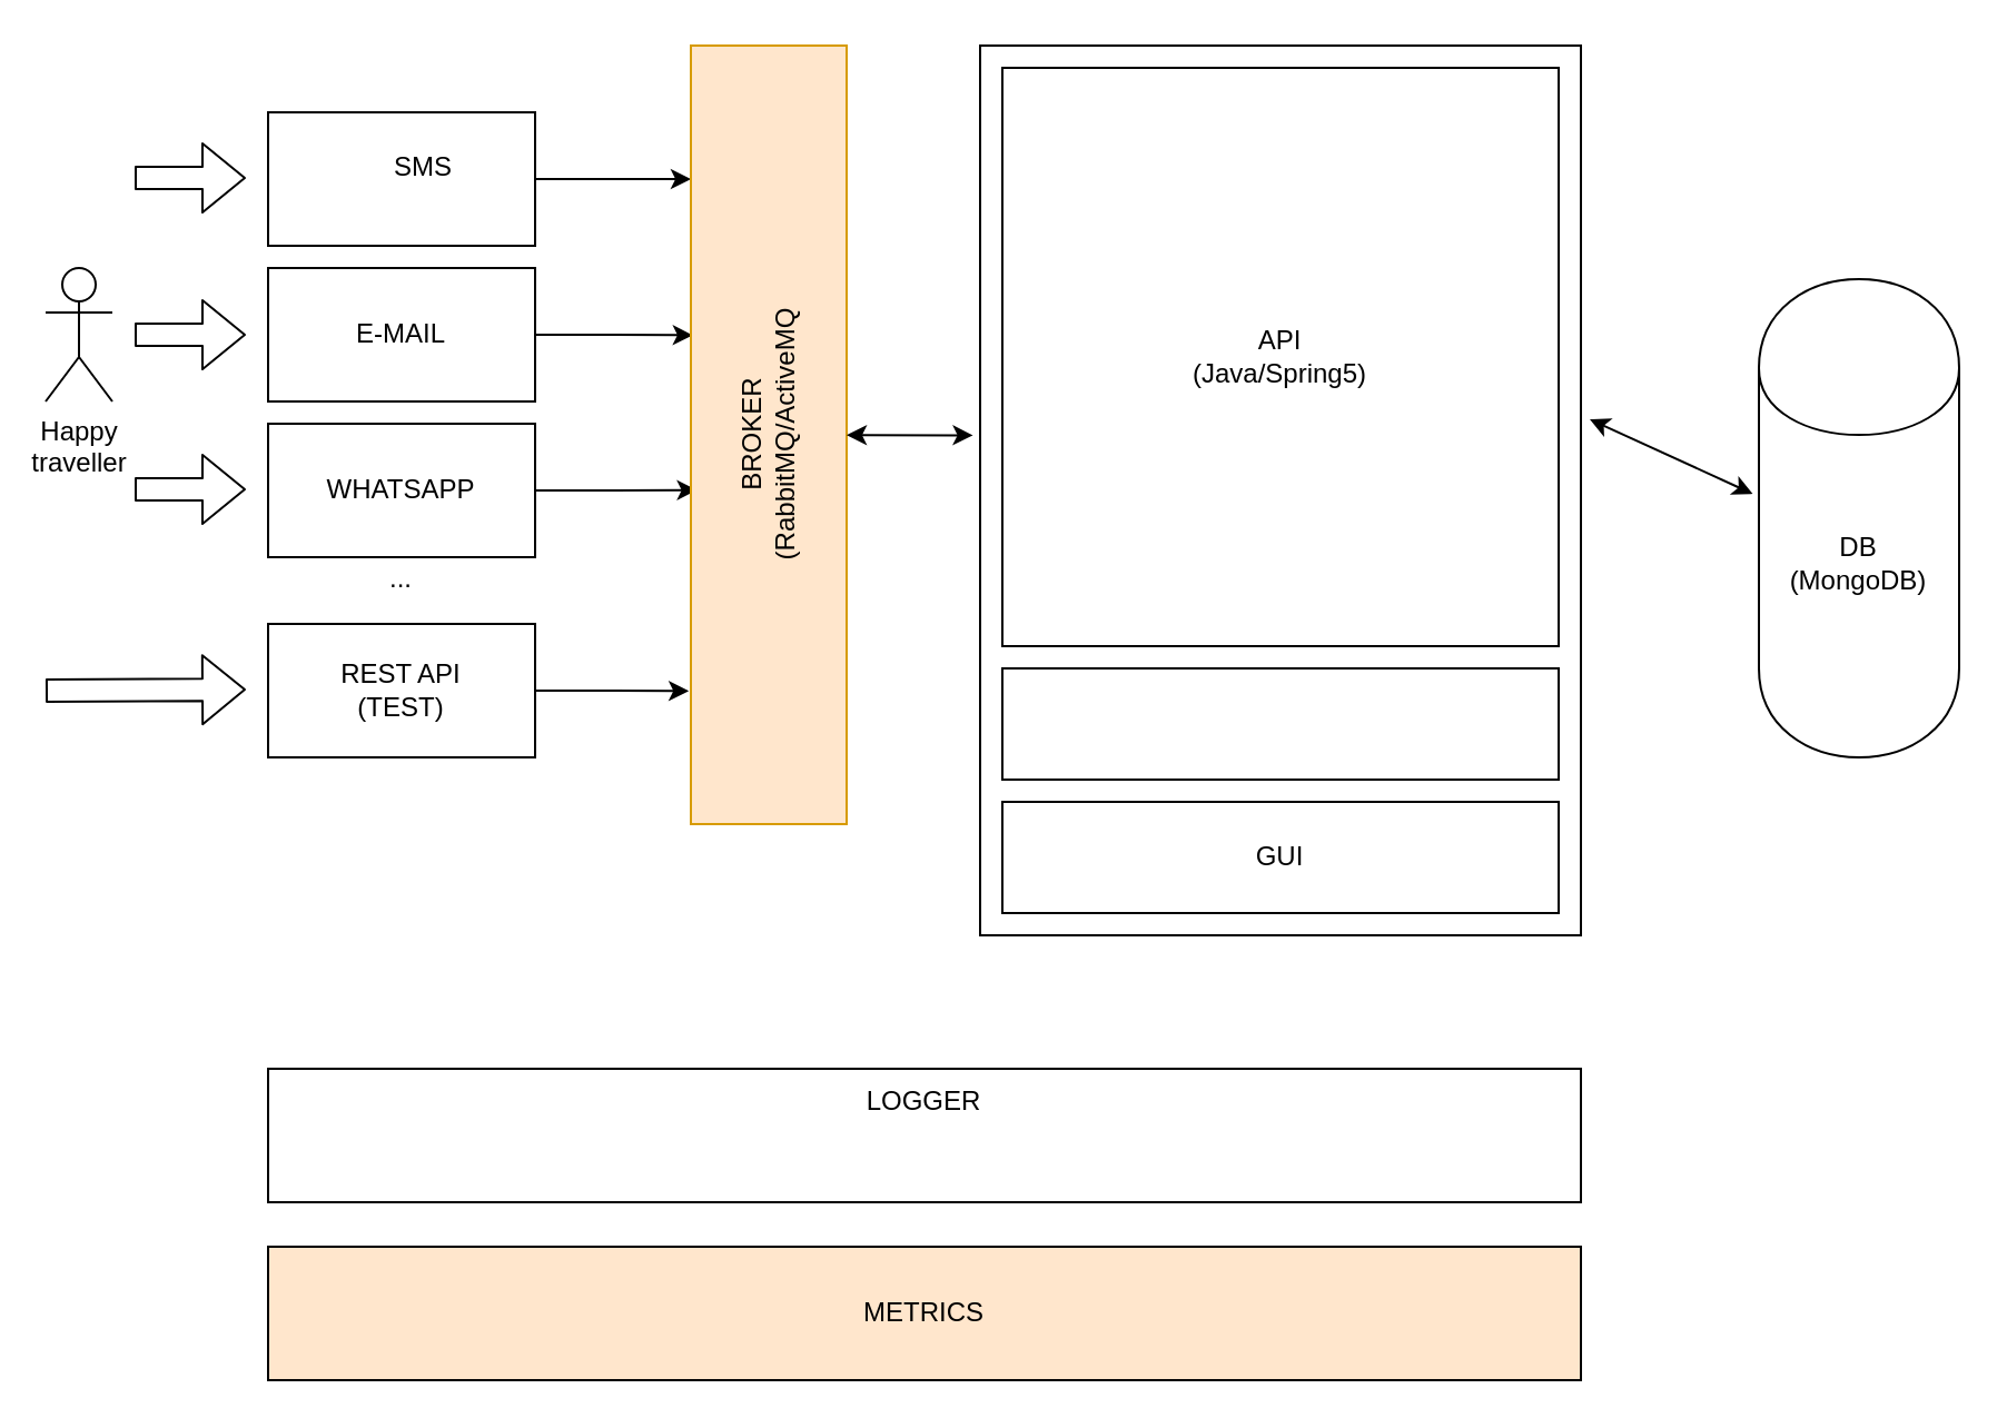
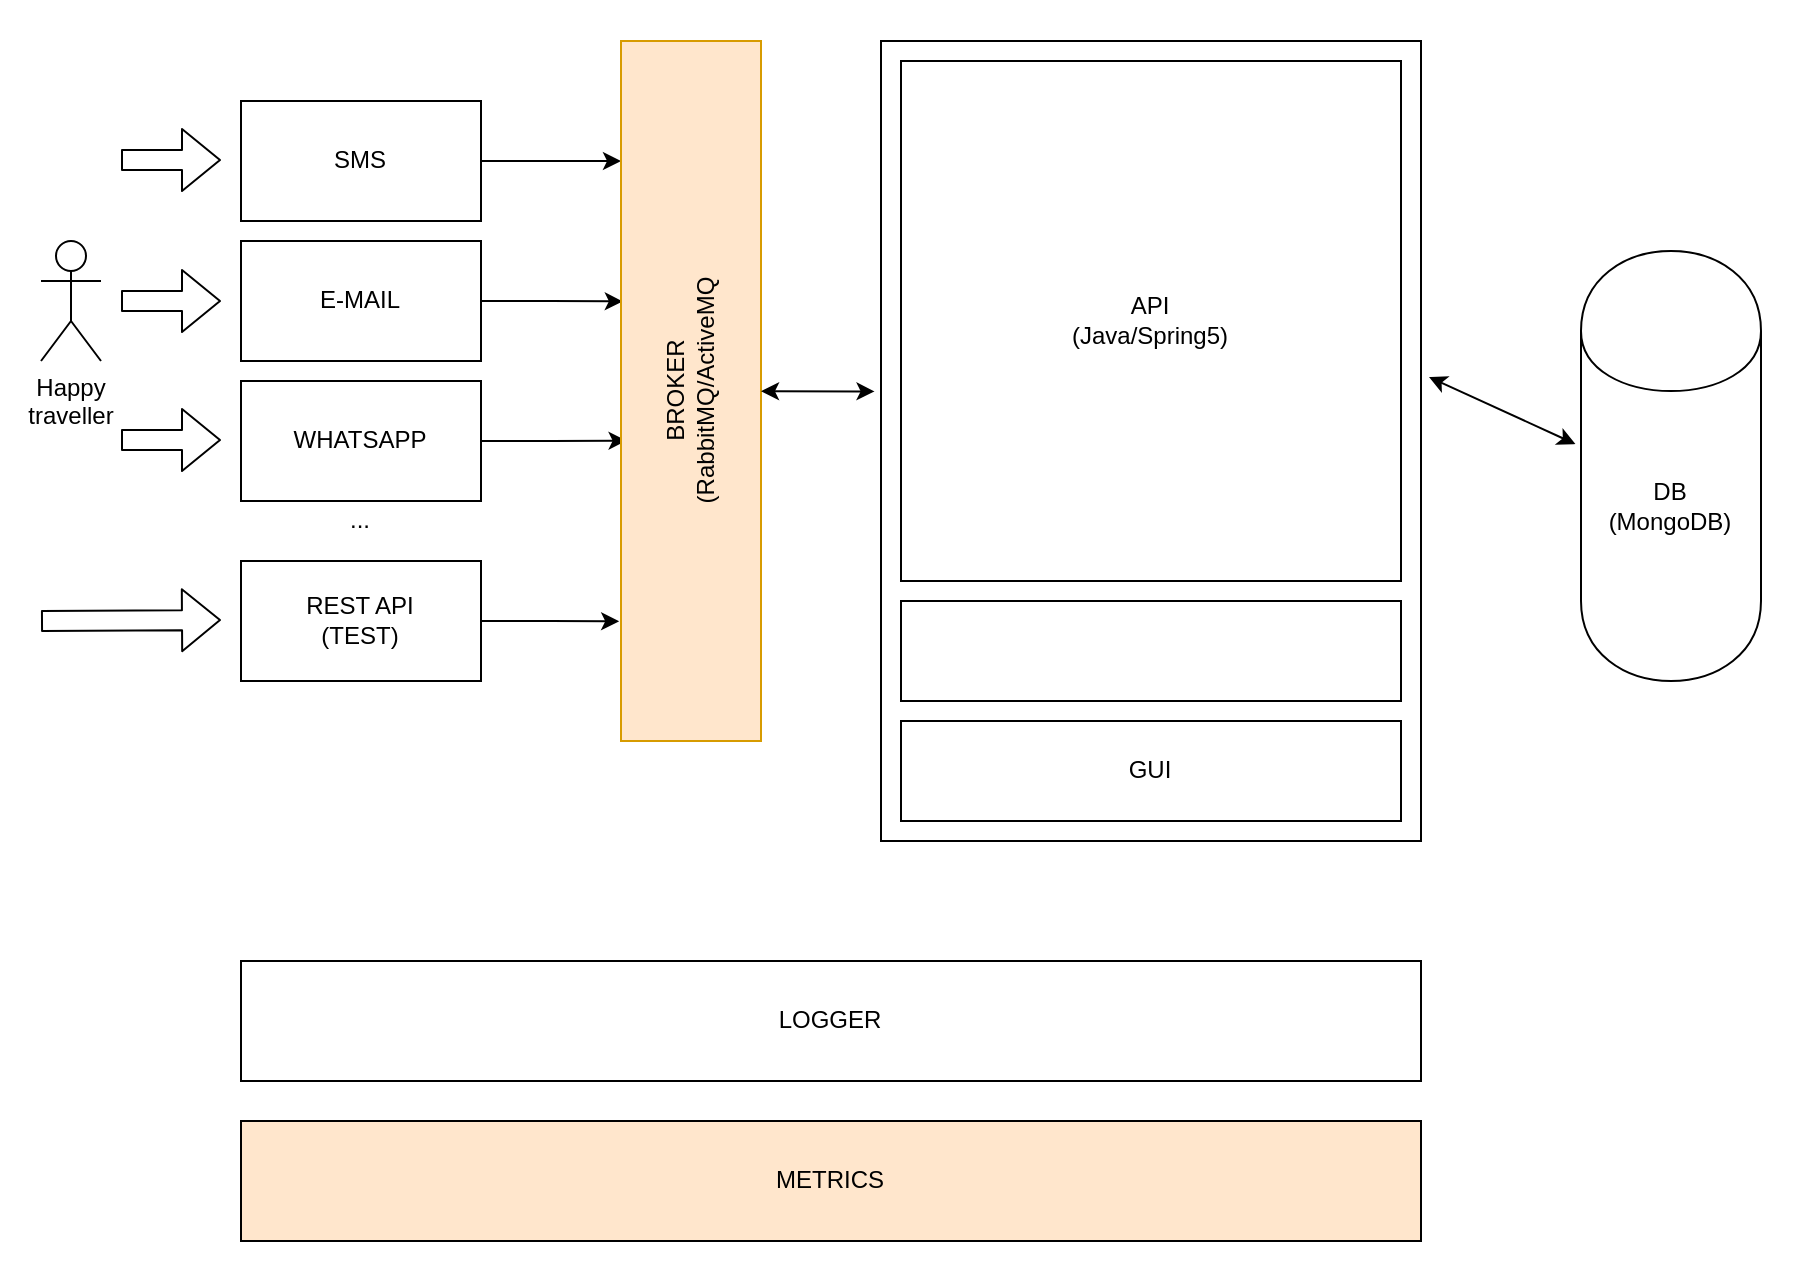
  <mxCell id="0" />
  <mxCell id="1" parent="0" />
  <mxCell id="2" value="Happy &lt;br&gt;traveller" style="shape=umlActor;verticalLabelPosition=bottom;labelBackgroundColor=#ffffff;verticalAlign=top;html=1;outlineConnect=0;" parent="1" vertex="1"><mxGeometry x="20" y="120" width="30" height="60" as="geometry" /></mxCell>
  <mxCell id="3" style="edgeStyle=orthogonalEdgeStyle;rounded=0;orthogonalLoop=1;jettySize=auto;html=1;exitX=1;exitY=0.5;exitDx=0;exitDy=0;" parent="1" source="4" edge="1"><mxGeometry relative="1" as="geometry"><mxPoint x="310" y="80" as="targetPoint" /></mxGeometry></mxCell>
  <mxCell id="4" value="" style="rounded=0;whiteSpace=wrap;html=1;" parent="1" vertex="1"><mxGeometry x="120" y="50" width="120" height="60" as="geometry" /></mxCell>
  <mxCell id="5" value="" style="edgeStyle=orthogonalEdgeStyle;rounded=0;orthogonalLoop=1;jettySize=auto;html=1;entryX=0.013;entryY=0.372;entryDx=0;entryDy=0;entryPerimeter=0;" parent="1" source="6" target="18" edge="1"><mxGeometry relative="1" as="geometry" /></mxCell>
  <mxCell id="6" value="" style="rounded=0;whiteSpace=wrap;html=1;" parent="1" vertex="1"><mxGeometry x="120" y="120" width="120" height="60" as="geometry" /></mxCell>
  <mxCell id="7" style="edgeStyle=orthogonalEdgeStyle;rounded=0;orthogonalLoop=1;jettySize=auto;html=1;exitX=1;exitY=0.5;exitDx=0;exitDy=0;entryX=0.04;entryY=0.571;entryDx=0;entryDy=0;entryPerimeter=0;" parent="1" source="8" target="18" edge="1"><mxGeometry relative="1" as="geometry" /></mxCell>
  <mxCell id="8" value="" style="rounded=0;whiteSpace=wrap;html=1;" parent="1" vertex="1"><mxGeometry x="120" y="190" width="120" height="60" as="geometry" /></mxCell>
  <mxCell id="9" style="edgeStyle=orthogonalEdgeStyle;rounded=0;orthogonalLoop=1;jettySize=auto;html=1;exitX=1;exitY=0.5;exitDx=0;exitDy=0;entryX=-0.013;entryY=0.829;entryDx=0;entryDy=0;entryPerimeter=0;" parent="1" source="10" target="18" edge="1"><mxGeometry relative="1" as="geometry" /></mxCell>
  <mxCell id="10" value="" style="rounded=0;whiteSpace=wrap;html=1;" parent="1" vertex="1"><mxGeometry x="120" y="280" width="120" height="60" as="geometry" /></mxCell>
  <mxCell id="11" value="..." style="text;html=1;strokeColor=none;fillColor=none;align=center;verticalAlign=middle;whiteSpace=wrap;rounded=0;" parent="1" vertex="1"><mxGeometry x="160" y="250" width="40" height="20" as="geometry" /></mxCell>
  <mxCell id="12" value="" style="shape=flexArrow;endArrow=classic;html=1;" parent="1" edge="1"><mxGeometry width="50" height="50" relative="1" as="geometry"><mxPoint x="60" y="150" as="sourcePoint" /><mxPoint x="110" y="150" as="targetPoint" /></mxGeometry></mxCell>
- <mxCell id="13" value="SMS" style="text;html=1;strokeColor=none;fillColor=none;align=center;verticalAlign=middle;whiteSpace=wrap;rounded=0;" parent="1" vertex="1"><mxGeometry x="170" y="65" width="40" height="20" as="geometry" /></mxCell>
+ <mxCell id="13" value="SMS" style="text;html=1;strokeColor=none;fillColor=none;align=center;verticalAlign=middle;whiteSpace=wrap;rounded=0;" parent="1" vertex="1"><mxGeometry x="160" y="70" width="40" height="20" as="geometry" /></mxCell>
  <mxCell id="14" value="E-MAIL" style="text;html=1;strokeColor=none;fillColor=none;align=center;verticalAlign=middle;whiteSpace=wrap;rounded=0;" parent="1" vertex="1"><mxGeometry x="150" y="140" width="60" height="20" as="geometry" /></mxCell>
  <mxCell id="15" value="WHATSAPP" style="text;html=1;strokeColor=none;fillColor=none;align=center;verticalAlign=middle;whiteSpace=wrap;rounded=0;" parent="1" vertex="1"><mxGeometry x="160" y="210" width="40" height="20" as="geometry" /></mxCell>
  <mxCell id="16" value="REST API&lt;br&gt;(TEST)" style="text;html=1;strokeColor=none;fillColor=none;align=center;verticalAlign=middle;whiteSpace=wrap;rounded=0;" parent="1" vertex="1"><mxGeometry x="140" y="300" width="80" height="20" as="geometry" /></mxCell>
  <mxCell id="17" value="" style="shape=flexArrow;endArrow=classic;html=1;" parent="1" edge="1"><mxGeometry width="50" height="50" relative="1" as="geometry"><mxPoint x="20" y="310" as="sourcePoint" /><mxPoint x="110" y="309.5" as="targetPoint" /></mxGeometry></mxCell>
  <mxCell id="18" value="" style="rounded=0;whiteSpace=wrap;html=1;fillColor=#ffe6cc;strokeColor=#d79b00;" parent="1" vertex="1"><mxGeometry x="310" y="20" width="70" height="350" as="geometry" /></mxCell>
  <mxCell id="19" value="DB&lt;br&gt;(MongoDB)" style="shape=cylinder;whiteSpace=wrap;html=1;boundedLbl=1;backgroundOutline=1;" parent="1" vertex="1"><mxGeometry x="790" y="125" width="90" height="215" as="geometry" /></mxCell>
  <mxCell id="20" style="edgeStyle=orthogonalEdgeStyle;rounded=0;orthogonalLoop=1;jettySize=auto;html=1;exitX=0.5;exitY=1;exitDx=0;exitDy=0;" parent="1" source="19" target="19" edge="1"><mxGeometry relative="1" as="geometry" /></mxCell>
  <mxCell id="21" value="" style="rounded=0;whiteSpace=wrap;html=1;" parent="1" vertex="1"><mxGeometry x="440" y="20" width="270" height="400" as="geometry" /></mxCell>
  <mxCell id="22" value="" style="group" parent="1" vertex="1" connectable="0"><mxGeometry x="450" y="30" width="250" height="260" as="geometry" /></mxCell>
  <mxCell id="23" value="" style="rounded=0;whiteSpace=wrap;html=1;" parent="22" vertex="1"><mxGeometry width="250" height="260" as="geometry" /></mxCell>
  <mxCell id="24" value="API&lt;br&gt;(Java/Spring5)" style="text;html=1;strokeColor=none;fillColor=none;align=center;verticalAlign=middle;whiteSpace=wrap;rounded=0;" parent="22" vertex="1"><mxGeometry x="105" y="120" width="40" height="20" as="geometry" /></mxCell>
  <mxCell id="25" value="" style="group" parent="1" vertex="1" connectable="0"><mxGeometry x="450" y="300" width="250" height="50" as="geometry" /></mxCell>
  <mxCell id="26" value="" style="rounded=0;whiteSpace=wrap;html=1;" parent="25" vertex="1"><mxGeometry width="250" height="50" as="geometry" /></mxCell>
  <mxCell id="27" value="" style="group" parent="1" vertex="1" connectable="0"><mxGeometry x="450" y="360" width="250" height="50" as="geometry" /></mxCell>
  <mxCell id="28" value="" style="rounded=0;whiteSpace=wrap;html=1;" parent="27" vertex="1"><mxGeometry width="250" height="50" as="geometry" /></mxCell>
  <mxCell id="29" value="GUI" style="text;html=1;strokeColor=none;fillColor=none;align=center;verticalAlign=middle;whiteSpace=wrap;rounded=0;" parent="27" vertex="1"><mxGeometry x="105" y="15" width="40" height="20" as="geometry" /></mxCell>
  <mxCell id="30" value="" style="rounded=0;whiteSpace=wrap;html=1;" parent="1" vertex="1"><mxGeometry x="120" y="480" width="590" height="60" as="geometry" /></mxCell>
  <mxCell id="31" value="METRICS" style="rounded=0;whiteSpace=wrap;html=1;fillColor=#ffe6cc;" parent="1" vertex="1"><mxGeometry x="120" y="560" width="590" height="60" as="geometry" /></mxCell>
- <mxCell id="32" value="LOGGER" style="text;html=1;strokeColor=none;fillColor=none;align=center;verticalAlign=middle;whiteSpace=wrap;rounded=0;" parent="1" vertex="1"><mxGeometry x="395" y="485" width="40" height="20" as="geometry" /></mxCell>
+ <mxCell id="32" value="LOGGER" style="text;html=1;strokeColor=none;fillColor=none;align=center;verticalAlign=middle;whiteSpace=wrap;rounded=0;" parent="1" vertex="1"><mxGeometry x="395" y="500" width="40" height="20" as="geometry" /></mxCell>
  <mxCell id="33" value="BROKER&lt;br&gt;(RabbitMQ/ActiveMQ" style="text;html=1;strokeColor=none;fillColor=none;align=center;verticalAlign=middle;whiteSpace=wrap;rounded=0;rotation=270;" parent="1" vertex="1"><mxGeometry x="280" y="180" width="130" height="30" as="geometry" /></mxCell>
  <mxCell id="34" value="" style="endArrow=classic;startArrow=classic;html=1;strokeColor=#000000;entryX=-0.012;entryY=0.438;entryDx=0;entryDy=0;entryPerimeter=0;" parent="1" source="18" target="21" edge="1"><mxGeometry width="50" height="50" relative="1" as="geometry"><mxPoint x="510" y="260" as="sourcePoint" /><mxPoint x="560" y="210" as="targetPoint" /></mxGeometry></mxCell>
  <mxCell id="35" value="" style="endArrow=classic;startArrow=classic;html=1;strokeColor=#000000;entryX=-0.031;entryY=0.449;entryDx=0;entryDy=0;entryPerimeter=0;" parent="1" target="19" edge="1"><mxGeometry width="50" height="50" relative="1" as="geometry"><mxPoint x="714" y="188" as="sourcePoint" /><mxPoint x="560" y="210" as="targetPoint" /></mxGeometry></mxCell>
  <mxCell id="36" value="" style="shape=flexArrow;endArrow=classic;html=1;" parent="1" edge="1"><mxGeometry width="50" height="50" relative="1" as="geometry"><mxPoint x="60" y="219.5" as="sourcePoint" /><mxPoint x="110" y="219.5" as="targetPoint" /></mxGeometry></mxCell>
  <mxCell id="37" value="" style="shape=flexArrow;endArrow=classic;html=1;" parent="1" edge="1"><mxGeometry width="50" height="50" relative="1" as="geometry"><mxPoint x="60" y="79.5" as="sourcePoint" /><mxPoint x="110" y="79.5" as="targetPoint" /></mxGeometry></mxCell>
